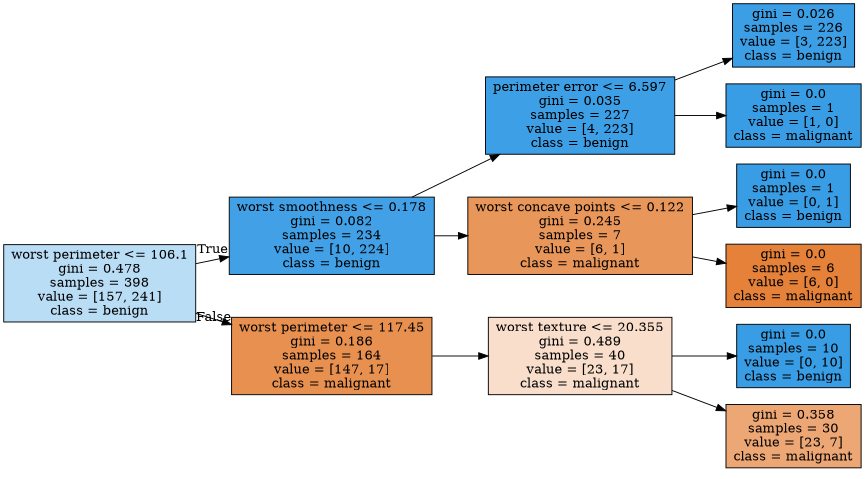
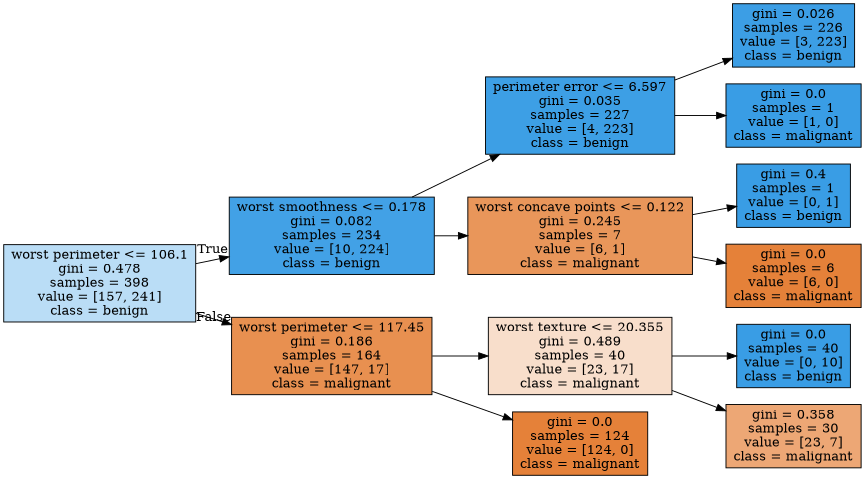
  digraph {
    rankdir=LR
    node [color=black fillcolor="#399de5" shape=box style=filled]
    n1 [fillcolor="#baddf6" label="worst perimeter <= 106.1\ngini = 0.478\nsamples = 398\nvalue = [157, 241]\nclass = benign"]
    n2 [fillcolor="#42a1e6" label="worst smoothness <= 0.178\ngini = 0.082\nsamples = 234\nvalue = [10, 224]\nclass = benign"]
    n3 [fillcolor="#e89050" label="worst perimeter <= 117.45\ngini = 0.186\nsamples = 164\nvalue = [147, 17]\nclass = malignant"]
    n4 [fillcolor="#3d9fe5" label="perimeter error <= 6.597\ngini = 0.035\nsamples = 227\nvalue = [4, 223]\nclass = benign"]
    n5 [fillcolor="#e9965a" label="worst concave points <= 0.122\ngini = 0.245\nsamples = 7\nvalue = [6, 1]\nclass = malignant"]
    n6 [fillcolor="#f8decb" label="worst texture <= 20.355\ngini = 0.489\nsamples = 40\nvalue = [23, 17]\nclass = malignant"]
+   n7 [fillcolor="#e58139" label="gini = 0.0\nsamples = 124\nvalue = [124, 0]\nclass = malignant"]
    n8 [fillcolor="#3c9ee5" label="gini = 0.026\nsamples = 226\nvalue = [3, 223]\nclass = benign"]
    n9 [label="gini = 0.0\nsamples = 1\nvalue = [1, 0]\nclass = malignant"]
-   n10 [label="gini = 0.0\nsamples = 1\nvalue = [0, 1]\nclass = benign"]
+   n10 [label="gini = 0.4\nsamples = 1\nvalue = [0, 1]\nclass = benign"]
    n11 [fillcolor="#e58139" label="gini = 0.0\nsamples = 6\nvalue = [6, 0]\nclass = malignant"]
-   n12 [label="gini = 0.0\nsamples = 10\nvalue = [0, 10]\nclass = benign"]
+   n12 [label="gini = 0.0\nsamples = 40\nvalue = [0, 10]\nclass = benign"]
    n13 [fillcolor="#eda775" label="gini = 0.358\nsamples = 30\nvalue = [23, 7]\nclass = malignant"]
    n1 -> n2 [headlabel=True labelangle=45 labeldistance=2.5]
    n1 -> n3 [headlabel=False labelangle=-45 labeldistance=2.5]
    n2 -> n4
    n2 -> n5
    n3 -> n6
+   n3 -> n7
    n4 -> n8
    n4 -> n9
    n5 -> n10
    n5 -> n11
    n6 -> n12
    n6 -> n13
  }
